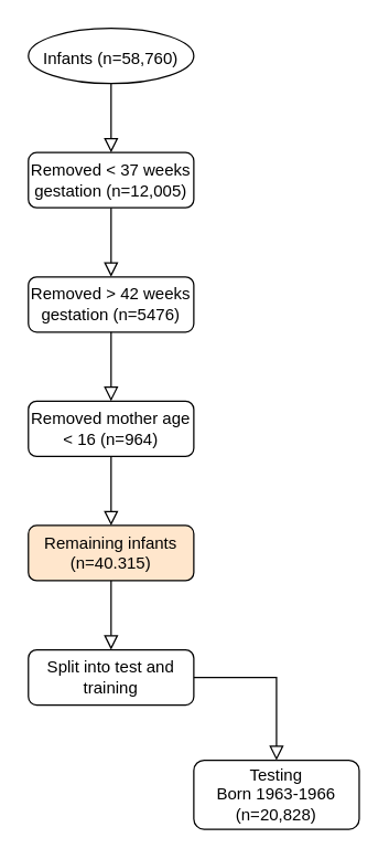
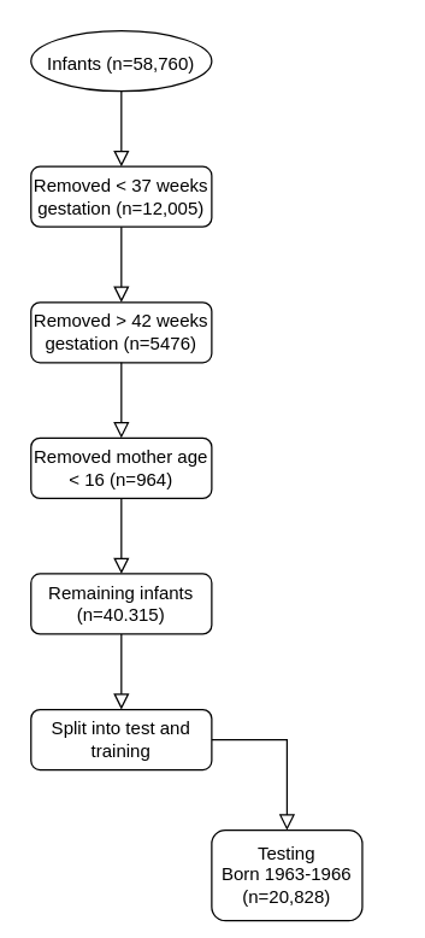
  <mxCell id="0" />
  <mxCell id="1" parent="0" />
  <mxCell id="2" value="" style="rounded=0;html=1;jettySize=auto;orthogonalLoop=1;fontSize=11;endArrow=block;endFill=0;endSize=8;strokeWidth=1;shadow=0;labelBackgroundColor=none;edgeStyle=orthogonalEdgeStyle;" parent="1" source="3" edge="1"><mxGeometry relative="1" as="geometry"><mxPoint x="80" y="110" as="targetPoint" /></mxGeometry></mxCell>
  <mxCell id="3" value="&lt;font style=&quot;font-size: 12px&quot;&gt;Infants&amp;nbsp;(n=58,760)&lt;/font&gt;&lt;span style=&quot;font-size: medium&quot;&gt;&lt;/span&gt;" style="ellipse;whiteSpace=wrap;html=1;fontSize=12;glass=0;strokeWidth=1;shadow=0;" parent="1" vertex="1"><mxGeometry x="20" y="20" width="120" height="40" as="geometry" /></mxCell>
  <mxCell id="4" value="Removed &amp;lt; 37 weeks gestation (n=12,005)" style="rounded=1;whiteSpace=wrap;html=1;fontSize=12;glass=0;strokeWidth=1;shadow=0;" parent="1" vertex="1"><mxGeometry x="20" y="110" width="120" height="40" as="geometry" /></mxCell>
  <mxCell id="5" value="" style="rounded=0;html=1;jettySize=auto;orthogonalLoop=1;fontSize=11;endArrow=block;endFill=0;endSize=8;strokeWidth=1;shadow=0;labelBackgroundColor=none;edgeStyle=orthogonalEdgeStyle;" edge="1" parent="1"><mxGeometry relative="1" as="geometry"><mxPoint x="80" y="200" as="targetPoint" /><mxPoint x="80" y="150" as="sourcePoint" /></mxGeometry></mxCell>
  <mxCell id="6" value="Removed &amp;gt; 42 weeks gestation (n=5476)" style="rounded=1;whiteSpace=wrap;html=1;fontSize=12;glass=0;strokeWidth=1;shadow=0;" vertex="1" parent="1"><mxGeometry x="20" y="200" width="120" height="40" as="geometry" /></mxCell>
  <mxCell id="7" value="" style="rounded=0;html=1;jettySize=auto;orthogonalLoop=1;fontSize=11;endArrow=block;endFill=0;endSize=8;strokeWidth=1;shadow=0;labelBackgroundColor=none;edgeStyle=orthogonalEdgeStyle;" edge="1" parent="1"><mxGeometry relative="1" as="geometry"><mxPoint x="80" y="290" as="targetPoint" /><mxPoint x="80" y="240" as="sourcePoint" /></mxGeometry></mxCell>
  <mxCell id="8" value="Removed mother age &amp;lt; 16 (n=964)" style="rounded=1;whiteSpace=wrap;html=1;fontSize=12;glass=0;strokeWidth=1;shadow=0;" vertex="1" parent="1"><mxGeometry x="20" y="290" width="120" height="40" as="geometry" /></mxCell>
  <mxCell id="9" value="" style="rounded=0;html=1;jettySize=auto;orthogonalLoop=1;fontSize=11;endArrow=block;endFill=0;endSize=8;strokeWidth=1;shadow=0;labelBackgroundColor=none;edgeStyle=orthogonalEdgeStyle;" edge="1" parent="1"><mxGeometry relative="1" as="geometry"><mxPoint x="80" y="380" as="targetPoint" /><mxPoint x="80" y="330" as="sourcePoint" /></mxGeometry></mxCell>
- <mxCell id="10" value="Remaining infants (n=40.315)" style="rounded=1;whiteSpace=wrap;html=1;fontSize=12;glass=0;strokeWidth=1;shadow=0;fillColor=#ffe6cc;" vertex="1" parent="1"><mxGeometry x="20" y="380" width="120" height="40" as="geometry" /></mxCell>
+ <mxCell id="10" value="Remaining infants (n=40.315)" style="rounded=1;whiteSpace=wrap;html=1;fontSize=12;glass=0;strokeWidth=1;shadow=0;" vertex="1" parent="1"><mxGeometry x="20" y="380" width="120" height="40" as="geometry" /></mxCell>
  <mxCell id="11" value="" style="rounded=0;html=1;jettySize=auto;orthogonalLoop=1;fontSize=11;endArrow=block;endFill=0;endSize=8;strokeWidth=1;shadow=0;labelBackgroundColor=none;edgeStyle=orthogonalEdgeStyle;" edge="1" parent="1"><mxGeometry relative="1" as="geometry"><mxPoint x="80" y="470" as="targetPoint" /><mxPoint x="80" y="420" as="sourcePoint" /></mxGeometry></mxCell>
- <mxCell id="12" value="Testing&lt;br&gt;Born 1963-1966 (n=20,828)" style="rounded=1;whiteSpace=wrap;html=1;fontSize=12;glass=0;strokeWidth=1;shadow=0;" vertex="1" parent="1"><mxGeometry x="140" y="550" width="120" height="50" as="geometry" /></mxCell>
+ <mxCell id="12" value="Testing&lt;br&gt;Born 1963-1966 (n=20,828)" style="rounded=1;whiteSpace=wrap;html=1;fontSize=12;glass=0;strokeWidth=1;shadow=0;" vertex="1" parent="1"><mxGeometry x="140" y="550" width="100" height="60" as="geometry" /></mxCell>
  <mxCell id="13" style="edgeStyle=orthogonalEdgeStyle;rounded=0;orthogonalLoop=1;jettySize=auto;html=1;exitX=1;exitY=0.5;exitDx=0;exitDy=0;entryX=0.5;entryY=0;entryDx=0;entryDy=0;endArrow=block;endFill=0;endSize=8;" edge="1" parent="1" source="14" target="12"><mxGeometry relative="1" as="geometry" /></mxCell>
  <mxCell id="14" value="Split into test and training" style="rounded=1;whiteSpace=wrap;html=1;fontSize=12;glass=0;strokeWidth=1;shadow=0;" vertex="1" parent="1"><mxGeometry x="20" y="470" width="120" height="40" as="geometry" /></mxCell>
